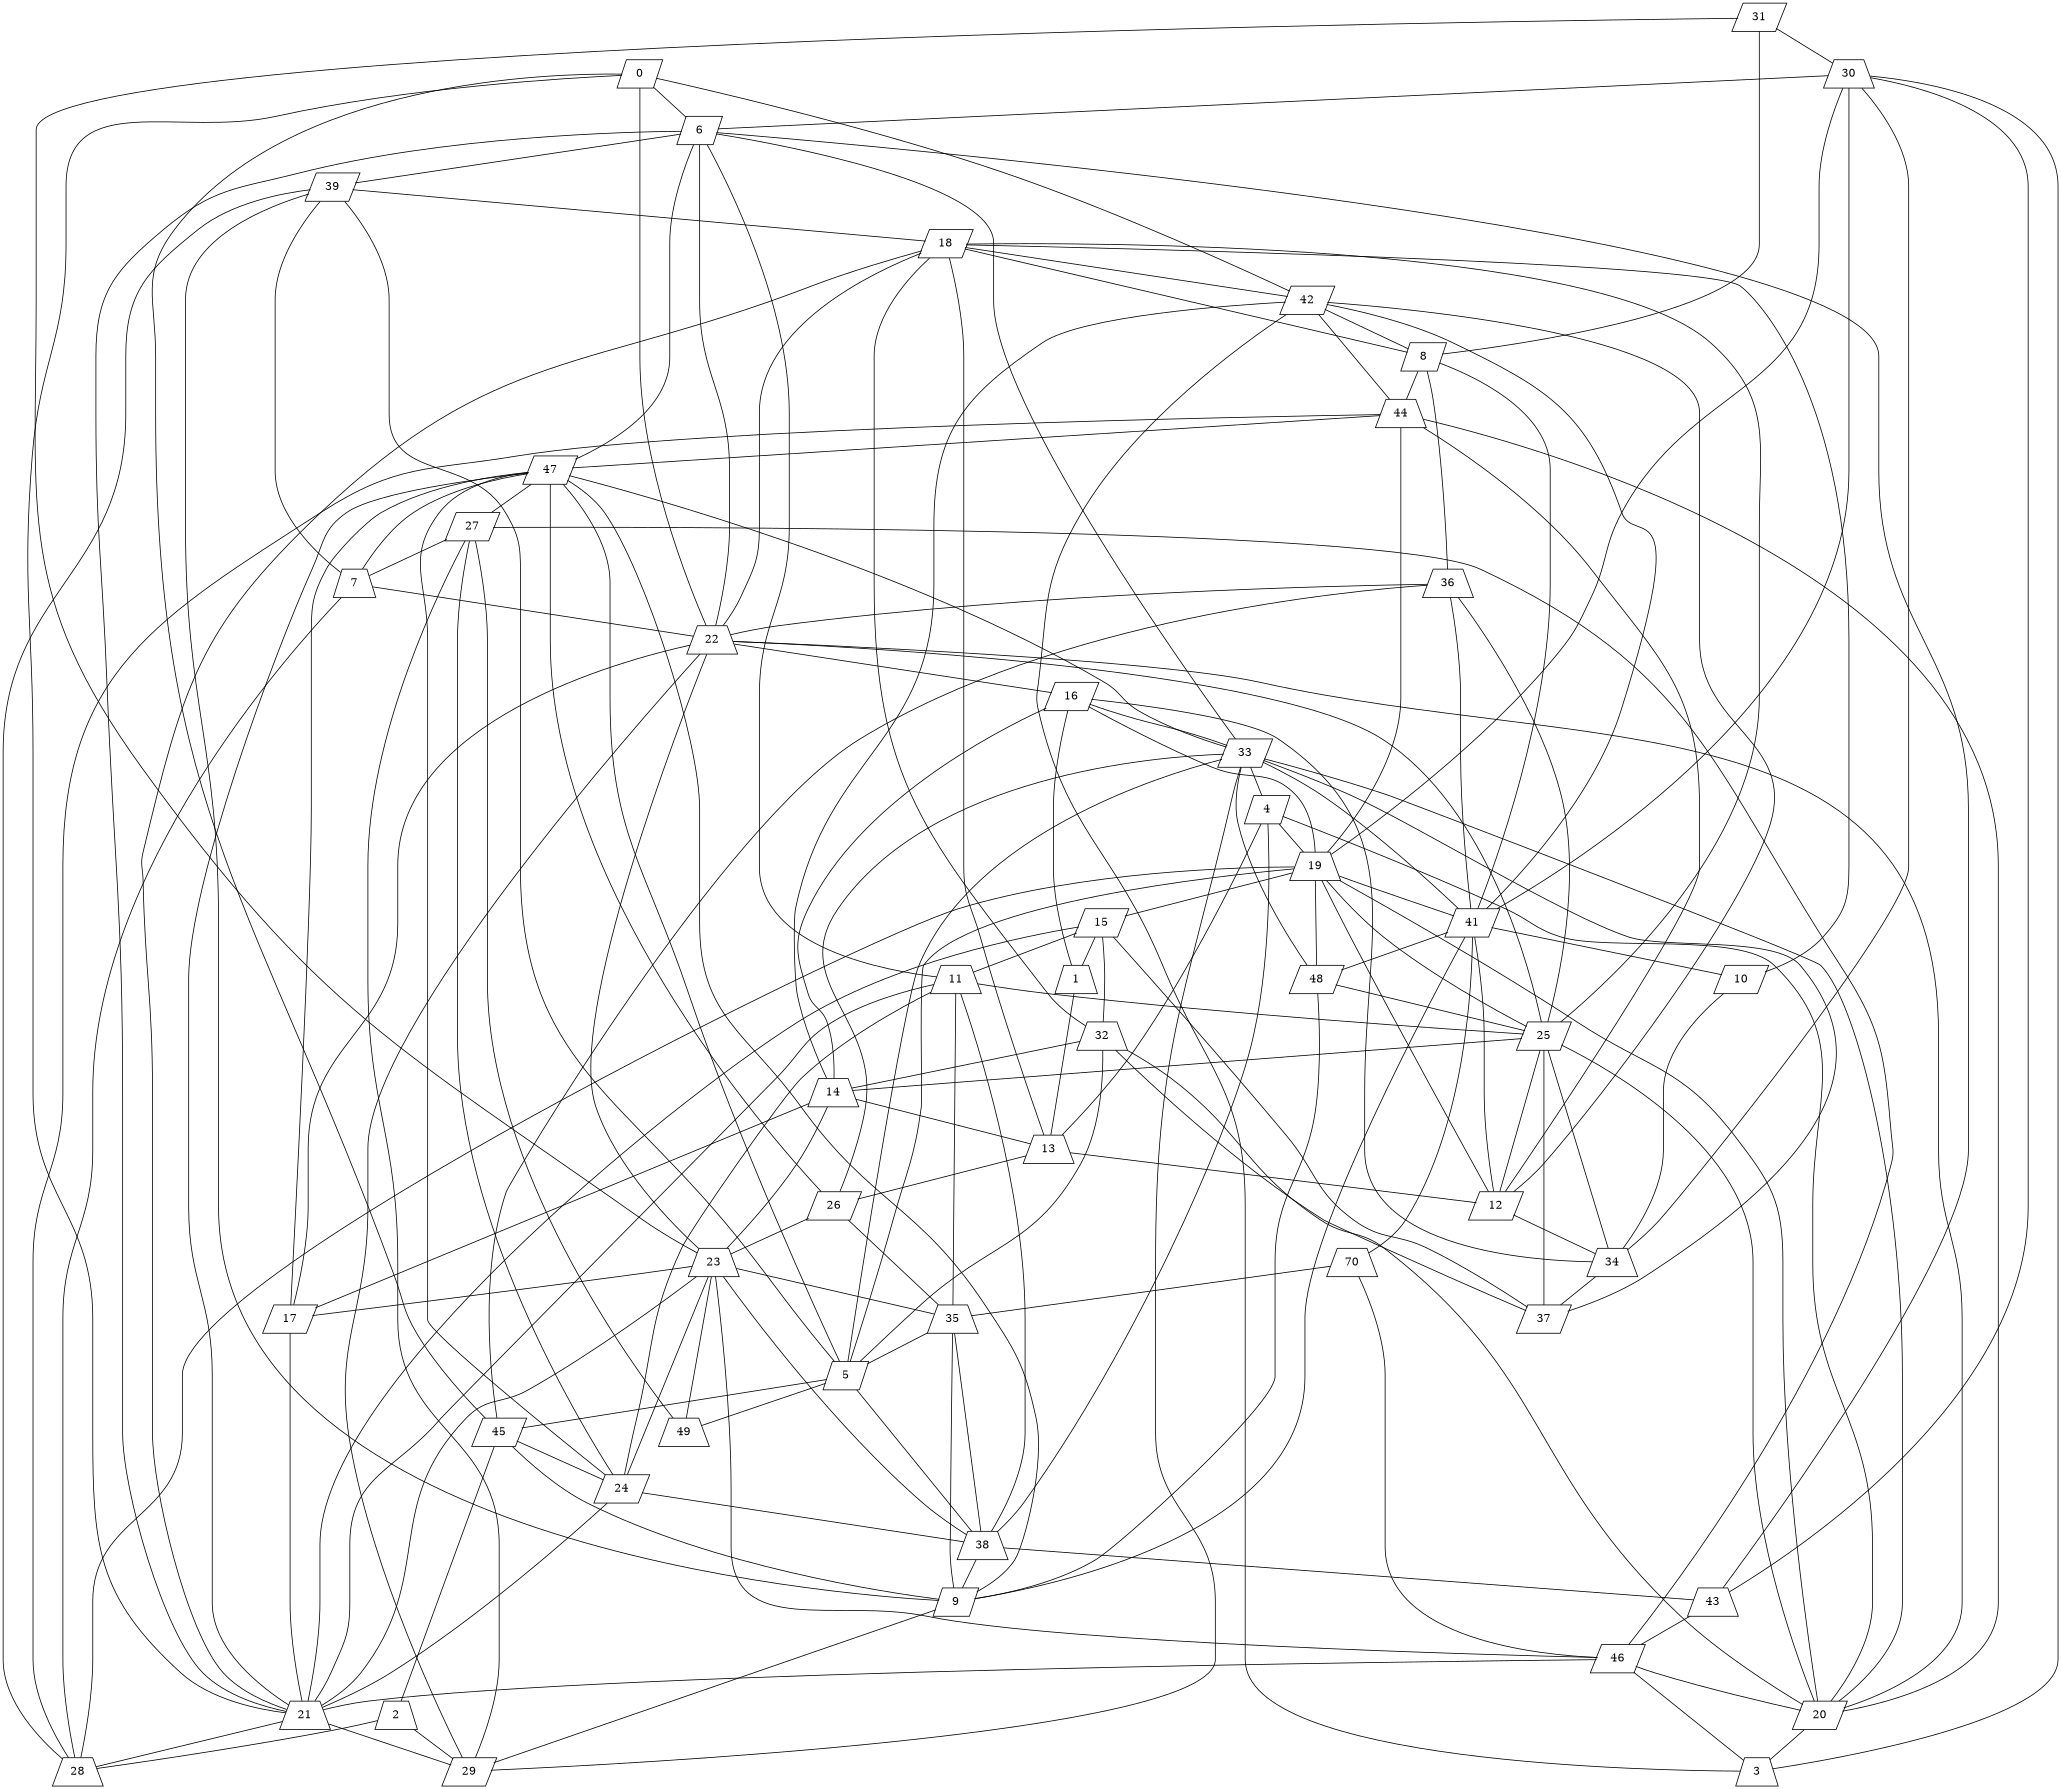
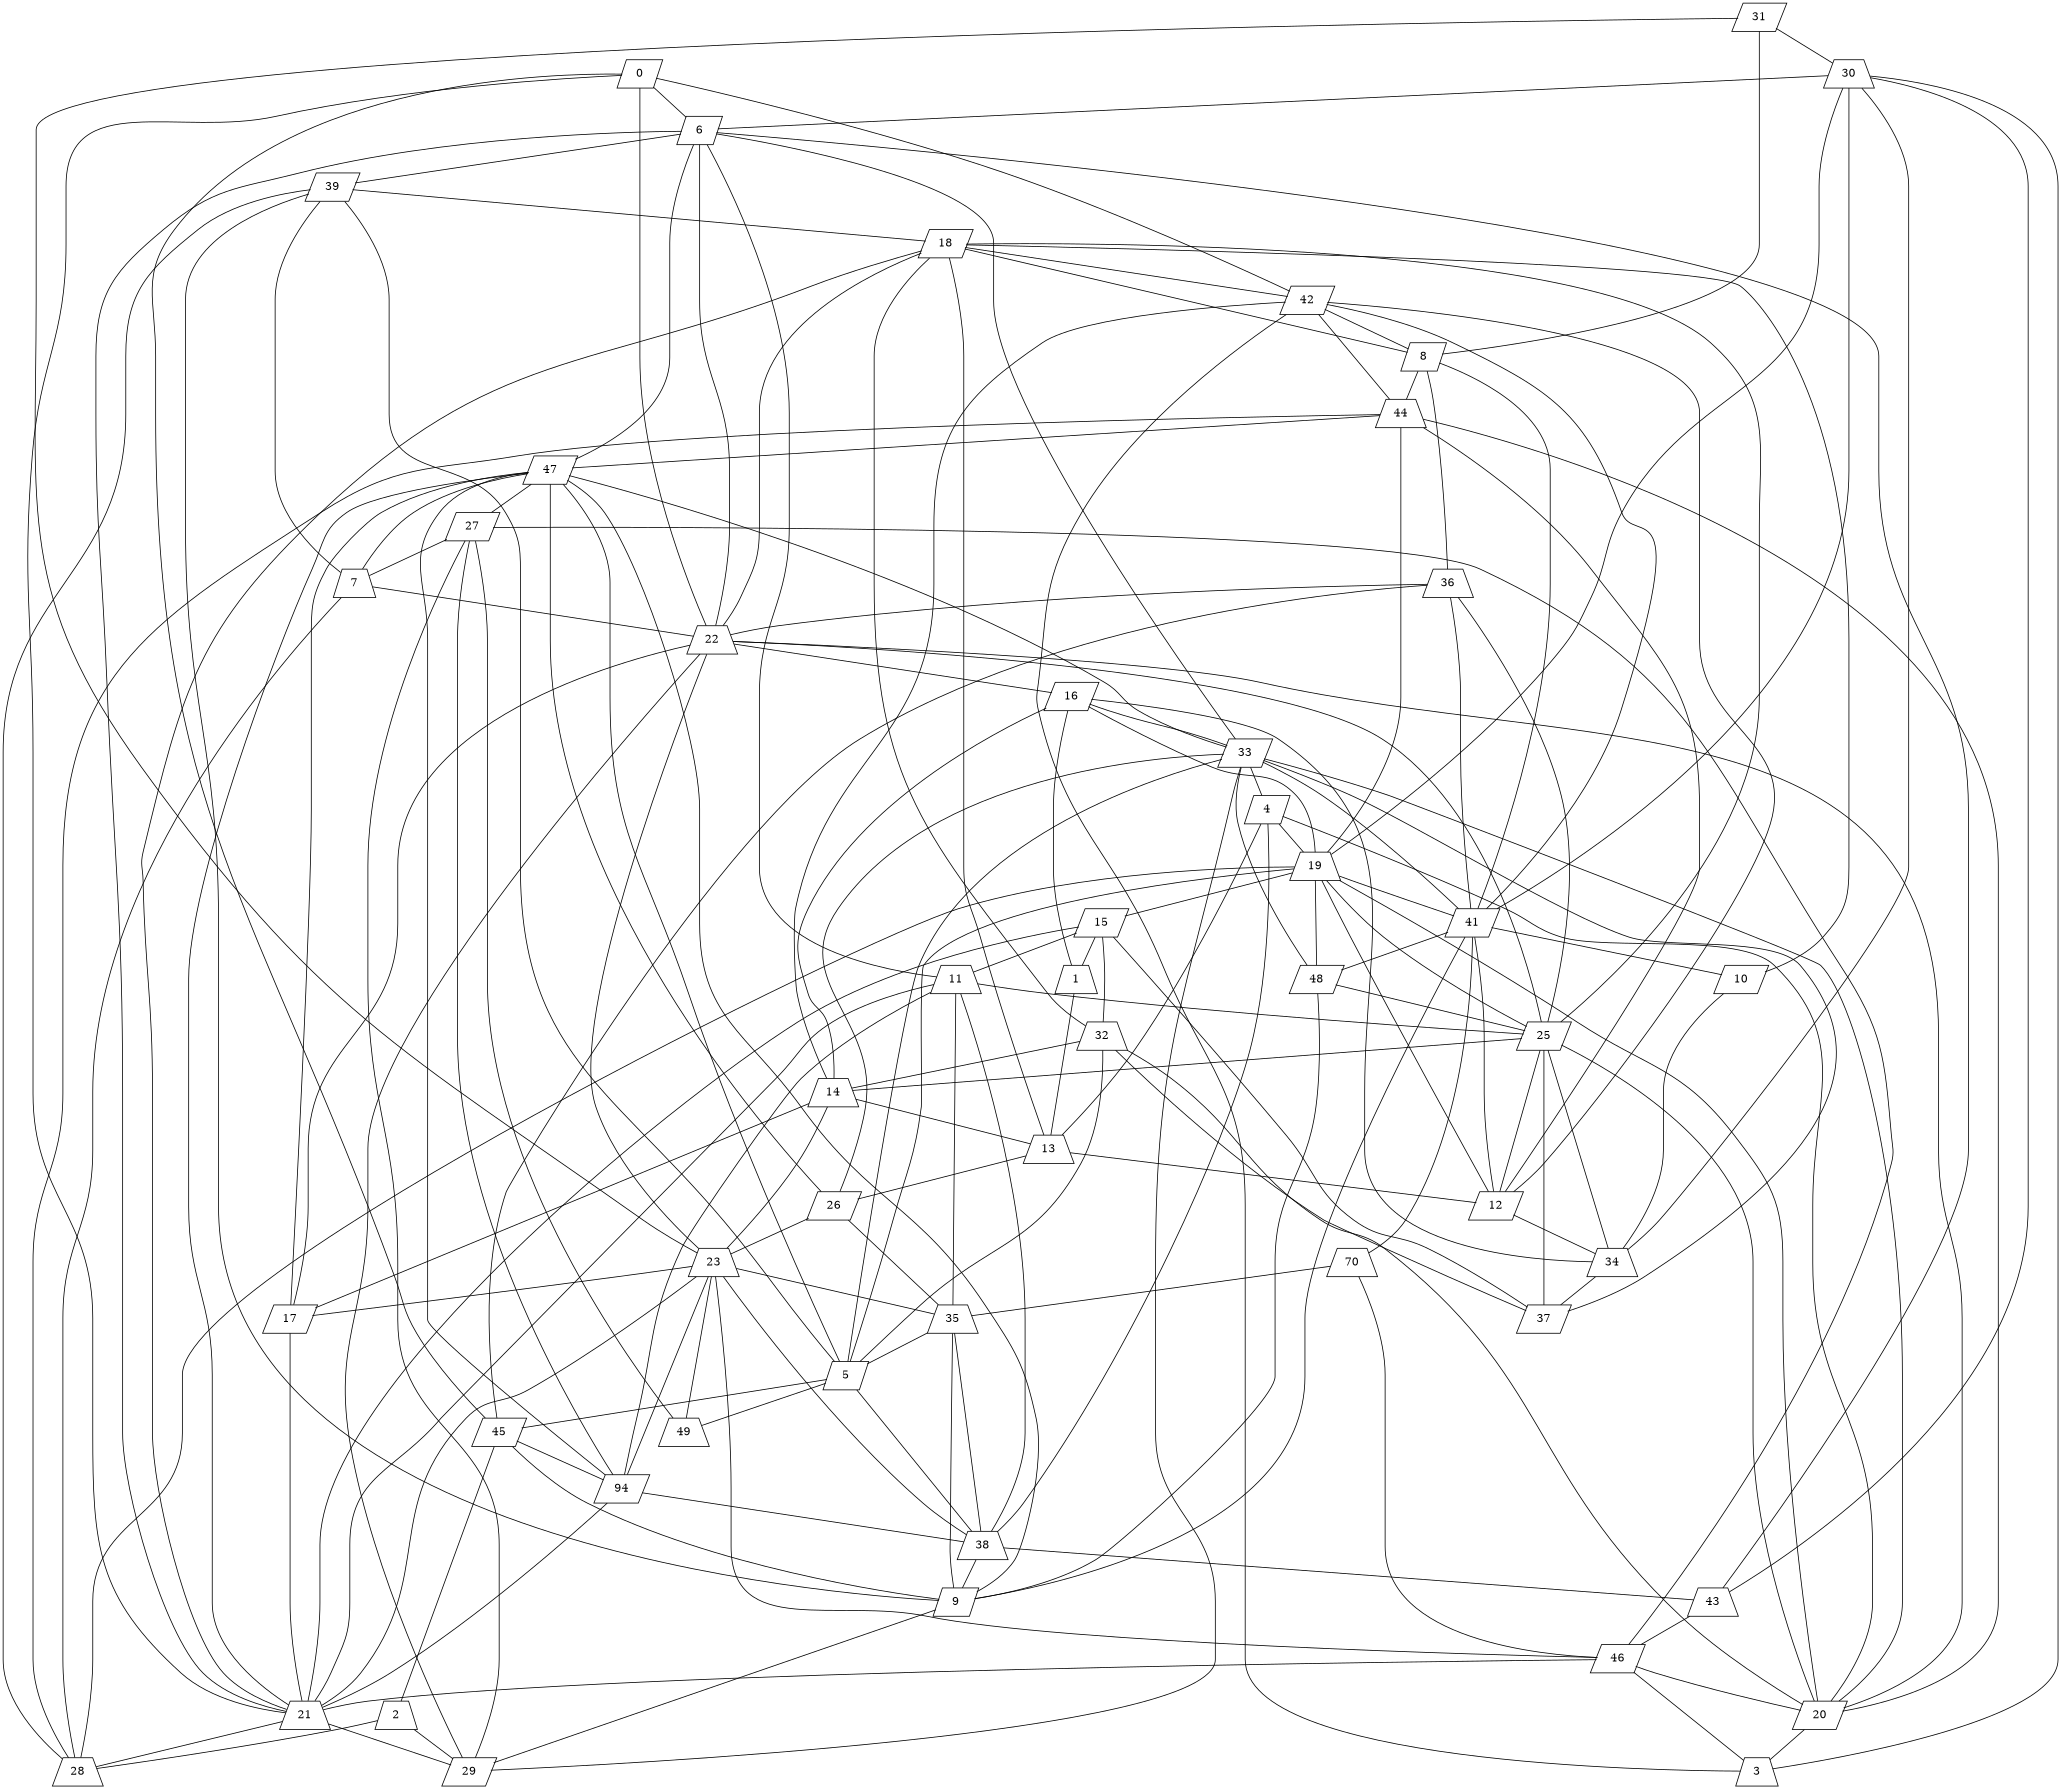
  graph {
    node [shape=parallelogram]
    0
    6
    39
    47
    11 [shape=trapezium]
    33
    43 [shape=trapezium]
    1 [shape=trapezium]
    13 [shape=trapezium]
    4
    18
    12
    26
    2 [shape=trapezium]
    28 [shape=trapezium]
    29
    22 [shape=trapezium]
    27
    3 [shape=trapezium]
    42
    8
    19 [shape=trapezium]
    38 [shape=trapezium]
    15
    20
    41
    48
    9
    5
    45
    49 [shape=trapezium]
    7 [shape=trapezium]
-   24
+   24 [label=94]
    17
    21 [shape=trapezium]
    25
    37
    46
    16
    36 [shape=trapezium]
    44 [shape=trapezium]
    14 [shape=trapezium]
    32 [shape=trapezium]
    10
    34 [shape=trapezium]
    23 [shape=trapezium]
    n47 [label=70 shape=trapezium]
    35 [shape=trapezium]
    30 [shape=trapezium]
    31
    0 -- 6
    6 -- 39
    6 -- 47
    6 -- 11
    6 -- 33
    6 -- 43
    39 -- 18
    39 -- 28
    39 -- 9
    39 -- 7
    47 -- 27
    47 -- 24
    47 -- 17
    47 -- 21
    11 -- 25
    33 -- 47
    33 -- 4
    33 -- 26
    33 -- 29
    33 -- 20
    33 -- 41
    33 -- 48
    33 -- 5
    33 -- 37
    43 -- 46
    1 -- 13
    13 -- 4
    13 -- 18
    13 -- 12
    13 -- 26
    4 -- 19
    4 -- 38
    18 -- 42
    18 -- 21
    18 -- 25
    18 -- 32
    12 -- 19
    12 -- 44
    12 -- 34
    26 -- 47
    26 -- 23
    2 -- 28
    2 -- 29
    29 -- 22
    29 -- 27
    22 -- 0
    22 -- 6
    22 -- 18
    22 -- 16
    27 -- 7
    27 -- 46
    3 -- 42
    42 -- 0
    42 -- 12
    42 -- 8
    8 -- 18
    8 -- 36
    8 -- 44
    19 -- 28
    19 -- 15
    19 -- 20
    19 -- 41
    19 -- 48
    38 -- 11
    38 -- 43
    38 -- 9
    15 -- 11
    15 -- 1
    15 -- 21
    15 -- 37
    15 -- 32
    20 -- 4
    20 -- 22
    20 -- 3
    41 -- 12
    41 -- 42
    41 -- 8
    41 -- 48
    41 -- 9
    41 -- 10
    41 -- n47
    48 -- 9
    48 -- 25
    9 -- 47
    9 -- 29
    9 -- 45
    5 -- 39
    5 -- 47
    5 -- 19
    5 -- 38
    5 -- 45
    5 -- 49
    45 -- 0
    45 -- 2
    45 -- 24
    49 -- 27
    7 -- 47
    7 -- 28
    7 -- 22
    24 -- 11
    24 -- 27
    24 -- 38
    24 -- 21
    24 -- 23
    17 -- 22
    17 -- 21
    21 -- 0
    21 -- 6
    21 -- 11
    21 -- 28
    21 -- 29
    25 -- 12
    25 -- 22
    25 -- 19
    25 -- 20
    25 -- 37
    25 -- 14
    25 -- 34
    46 -- 3
    46 -- 20
    46 -- 21
    16 -- 33
    16 -- 1
    16 -- 19
    16 -- 34
    36 -- 22
    36 -- 41
    36 -- 45
    36 -- 25
    44 -- 47
    44 -- 28
    44 -- 42
    44 -- 19
    44 -- 20
    14 -- 13
    14 -- 42
    14 -- 17
    14 -- 16
    32 -- 20
    32 -- 5
    32 -- 37
    32 -- 14
    10 -- 18
    10 -- 34
    34 -- 37
    23 -- 22
    23 -- 38
    23 -- 49
    23 -- 17
    23 -- 21
    23 -- 46
    23 -- 14
    23 -- 35
    n47 -- 46
    n47 -- 35
    35 -- 11
    35 -- 26
    35 -- 38
    35 -- 9
    35 -- 5
    30 -- 6
    30 -- 43
    30 -- 3
    30 -- 19
    30 -- 41
    30 -- 34
    31 -- 8
    31 -- 23
    31 -- 30
  }
